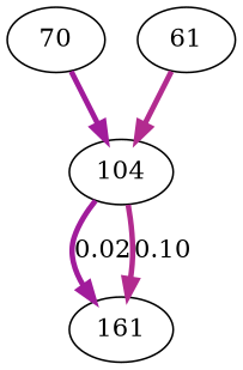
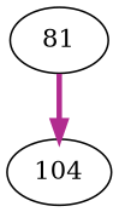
  digraph {
    edge [color="#a11b9b" penwidth=3]
    n1 [label=104]
-   70
-   161
-   81 [label=61]
-   n1 -> 161 [label=0.02]
-   n1 -> 161 [color="#b22b8f" label=0.10]
-   70 -> n1
+   81
    81 -> n1 [color="#b22b8f"]
  }
